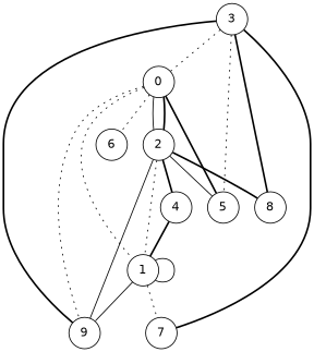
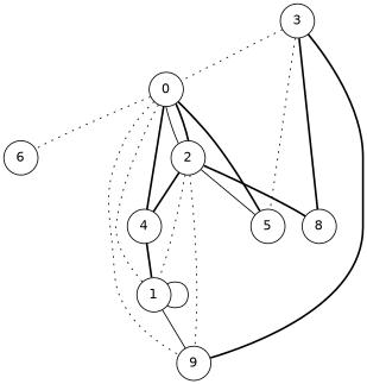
  graph {
    fontname="DejaVu Sans"
    rankdir=TB
    node [fontname="DejaVu Sans" shape=circle]
    edge [fontname="DejaVu Sans" style=bold]
    0
    1
    2
    4
    6
    9
    5
-   7
    8
    3
    0 -- 1 [style=dotted]
    0 -- 2 [style=solid]
+   0 -- 4
    0 -- 6 [style=dotted]
    0 -- 9 [style=dotted]
    0 -- 5
    1 -- 1 [style=solid]
    1 -- 9 [style=solid]
-   1 -- 7 [style=dotted]
    2 -- 0
    2 -- 1 [style=dotted]
    2 -- 4
-   2 -- 9 [style=solid]
+   2 -- 9 [style=dotted]
    2 -- 5 [style=solid]
    2 -- 8
    4 -- 1
    3 -- 0 [style=dotted]
    3 -- 9
    3 -- 5 [style=dotted]
-   3 -- 7
    3 -- 8
  }
